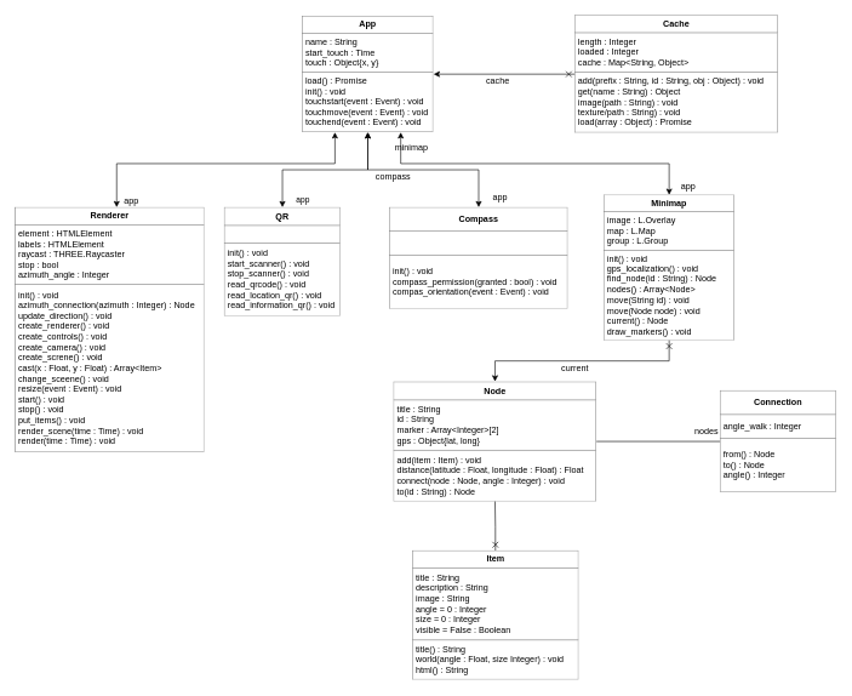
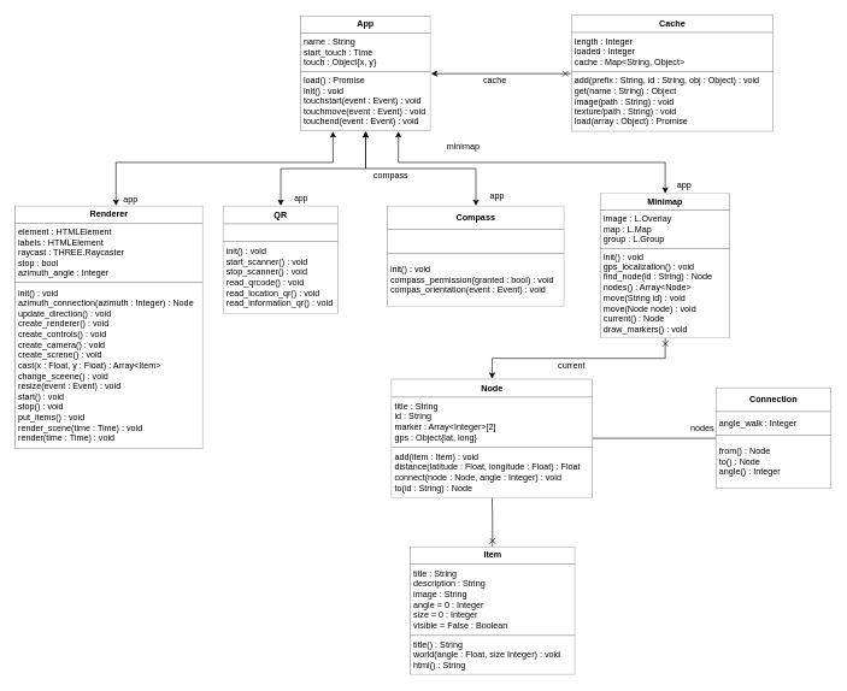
  <mxCell id="0" />
  <mxCell id="1" parent="0" />
  <mxCell id="2" value="&lt;table style=&quot;width: 100% ; height: 100% ; border-collapse: collapse&quot; width=&quot;100%&quot; cellpadding=&quot;4&quot; border=&quot;1&quot;&gt;&lt;tbody&gt;&lt;tr&gt;&lt;th align=&quot;center&quot;&gt;&lt;b&gt;App&lt;/b&gt;&lt;/th&gt;&lt;/tr&gt;&lt;tr align=&quot;left&quot;&gt;&lt;td&gt;name : String&lt;br&gt;start_touch : Time&lt;br&gt;touch : Object{x, y}&lt;br&gt;&lt;/td&gt;&lt;/tr&gt;&lt;tr align=&quot;left&quot;&gt;&lt;td&gt;load() : Promise&lt;br&gt;init() : void&lt;br&gt;touchstart(event : Event) : void&lt;br&gt;touchmove(event : Event) : void&lt;br&gt;touchend(event : Event) : void&lt;br&gt;&lt;/td&gt;&lt;/tr&gt;&lt;/tbody&gt;&lt;/table&gt;" style="text;html=1;strokeColor=none;fillColor=none;overflow=fill;" vertex="1" parent="1"><mxGeometry x="415" y="21" width="181" height="160" as="geometry" /></mxCell>
  <mxCell id="3" style="edgeStyle=orthogonalEdgeStyle;rounded=0;orthogonalLoop=1;jettySize=auto;html=1;entryX=0.25;entryY=1;entryDx=0;entryDy=0;endArrow=classic;endFill=1;startArrow=classic;startFill=1;" edge="1" parent="1" source="5" target="2"><mxGeometry relative="1" as="geometry"><Array as="points"><mxPoint x="160" y="224" /><mxPoint x="461" y="224" /></Array></mxGeometry></mxCell>
  <mxCell id="4" value="&lt;div&gt;app&lt;/div&gt;&lt;div&gt;&lt;br&gt;&lt;/div&gt;" style="text;html=1;resizable=0;points=[];align=center;verticalAlign=middle;labelBackgroundColor=#ffffff;" vertex="1" connectable="0" parent="3"><mxGeometry x="-0.105" y="-2" relative="1" as="geometry"><mxPoint x="-100.5" y="55" as="offset" /></mxGeometry></mxCell>
  <mxCell id="5" value="&lt;table style=&quot;width: 100% ; height: 100% ; border-collapse: collapse&quot; width=&quot;100%&quot; cellpadding=&quot;4&quot; border=&quot;1&quot;&gt;&lt;tbody&gt;&lt;tr&gt;&lt;th align=&quot;center&quot;&gt;&lt;b&gt;Renderer&lt;br&gt;&lt;/b&gt;&lt;/th&gt;&lt;/tr&gt;&lt;tr align=&quot;left&quot;&gt;&lt;td&gt;element : HTMLElement&lt;br&gt;labels : HTMLElement&lt;br&gt;raycast : THREE.Raycaster&lt;br&gt;stop : bool&lt;br&gt;azimuth_angle : Integer&lt;br&gt;&lt;/td&gt;&lt;/tr&gt;&lt;tr align=&quot;left&quot;&gt;&lt;td&gt;init() : void&lt;br&gt;azimuth_connection(azimuth : Integer) : Node&lt;br&gt;update_direction() : void&lt;br&gt;create_renderer() : void&lt;br&gt;create_controls() : void&lt;br&gt;create_camera() : void&lt;br&gt;create_screne() : void&lt;br&gt;cast(x : Float, y : Float) : Array&amp;lt;Item&amp;gt;&lt;br&gt;change_sceene() : void&lt;br&gt;resize(event : Event) : void&lt;br&gt;start() : void&lt;br&gt;stop() : void&lt;br&gt;put_items() : void&lt;br&gt;render_scene(time : Time) : void&lt;br&gt;render(time : Time) : void&lt;br&gt;&lt;/td&gt;&lt;/tr&gt;&lt;/tbody&gt;&lt;/table&gt;" style="text;html=1;strokeColor=none;fillColor=none;overflow=fill;" vertex="1" parent="1"><mxGeometry y="284" width="261" height="337" as="geometry" x="20" /></mxCell>
  <mxCell id="6" value="&lt;div&gt;app&lt;/div&gt;" style="edgeStyle=orthogonalEdgeStyle;rounded=0;orthogonalLoop=1;jettySize=auto;html=1;exitX=0.5;exitY=0;exitDx=0;exitDy=0;startArrow=classic;startFill=1;" edge="1" parent="1" source="7" target="2"><mxGeometry x="-0.281" y="-41" relative="1" as="geometry"><mxPoint x="499" y="182" as="targetPoint" /><mxPoint as="offset" /></mxGeometry></mxCell>
  <mxCell id="7" value="&lt;table style=&quot;width: 100% ; height: 100% ; border-collapse: collapse&quot; width=&quot;100%&quot; cellpadding=&quot;4&quot; border=&quot;1&quot;&gt;&lt;tbody&gt;&lt;tr&gt;&lt;th align=&quot;center&quot;&gt;&lt;b&gt;QR&lt;br&gt;&lt;/b&gt;&lt;/th&gt;&lt;/tr&gt;&lt;tr&gt;&lt;td align=&quot;center&quot;&gt;&lt;br&gt;&lt;/td&gt;&lt;/tr&gt;&lt;tr align=&quot;left&quot;&gt;&lt;td&gt;init() : void&lt;br&gt;start_scanner() : void&lt;br&gt;stop_scanner() : void&lt;br&gt;read_qrcode() : void&lt;br&gt;read_location_qr() : void&lt;br&gt;read_information_qr() : void&lt;br&gt;&lt;/td&gt;&lt;/tr&gt;&lt;/tbody&gt;&lt;/table&gt;" style="text;html=1;strokeColor=none;fillColor=none;overflow=fill;" vertex="1" parent="1"><mxGeometry x="308" y="284" width="160" height="150" as="geometry" /></mxCell>
  <mxCell id="8" style="edgeStyle=orthogonalEdgeStyle;rounded=0;orthogonalLoop=1;jettySize=auto;html=1;exitX=0.5;exitY=0;exitDx=0;exitDy=0;entryX=0.75;entryY=1;entryDx=0;entryDy=0;startArrow=classic;startFill=1;" edge="1" parent="1" source="11" target="2"><mxGeometry relative="1" as="geometry"><Array as="points"><mxPoint x="920" y="224" /><mxPoint x="551" y="224" /></Array></mxGeometry></mxCell>
  <mxCell id="9" value="&lt;div&gt;app&lt;/div&gt;" style="text;html=1;resizable=0;points=[];align=center;verticalAlign=middle;labelBackgroundColor=#ffffff;" vertex="1" connectable="0" parent="8"><mxGeometry relative="1" as="geometry"><mxPoint x="210" y="31" as="offset" /></mxGeometry></mxCell>
  <mxCell id="10" style="edgeStyle=orthogonalEdgeStyle;rounded=0;orthogonalLoop=1;jettySize=auto;html=1;exitX=0.5;exitY=1;exitDx=0;exitDy=0;entryX=0.5;entryY=0;entryDx=0;entryDy=0;startArrow=cross;startFill=0;endArrow=classic;endFill=1;" edge="1" parent="1" source="11" target="14"><mxGeometry relative="1" as="geometry" /></mxCell>
  <mxCell id="11" value="&lt;table style=&quot;width: 100% ; height: 100% ; border-collapse: collapse&quot; width=&quot;100%&quot; cellpadding=&quot;4&quot; border=&quot;1&quot;&gt;&lt;tbody&gt;&lt;tr&gt;&lt;th align=&quot;center&quot;&gt;&lt;b&gt;Minimap&lt;br&gt;&lt;/b&gt;&lt;/th&gt;&lt;/tr&gt;&lt;tr align=&quot;left&quot;&gt;&lt;td&gt;image : L.Overlay&lt;br&gt;map : L.Map&lt;br&gt;group : L.Group&lt;br&gt;&lt;/td&gt;&lt;/tr&gt;&lt;tr align=&quot;left&quot;&gt;&lt;td&gt;init() : void&lt;br&gt;gps_localization() : void&lt;br&gt;find_node(id : String) : Node&lt;br&gt;nodes() : Array&amp;lt;Node&amp;gt;&lt;br&gt;move(String id) : void&lt;br&gt;move(Node node) : void&lt;br&gt;current() : Node&lt;br&gt;draw_markers() : void&lt;br&gt;&lt;/td&gt;&lt;/tr&gt;&lt;/tbody&gt;&lt;/table&gt;" style="text;html=1;strokeColor=none;fillColor=none;overflow=fill;" vertex="1" parent="1"><mxGeometry x="830" y="267" width="180" height="200" as="geometry" /></mxCell>
  <mxCell id="12" style="edgeStyle=orthogonalEdgeStyle;rounded=0;orthogonalLoop=1;jettySize=auto;html=1;exitX=1;exitY=0.5;exitDx=0;exitDy=0;entryX=0;entryY=0.5;entryDx=0;entryDy=0;startArrow=none;startFill=0;endArrow=none;endFill=0;" edge="1" parent="1" source="14" target="18"><mxGeometry relative="1" as="geometry" /></mxCell>
  <mxCell id="13" value="&lt;div&gt;nodes&lt;/div&gt;" style="text;html=1;resizable=0;points=[];align=center;verticalAlign=middle;labelBackgroundColor=#ffffff;" vertex="1" connectable="0" parent="12"><mxGeometry x="-0.157" y="-1" relative="1" as="geometry"><mxPoint x="78.5" y="-16" as="offset" /></mxGeometry></mxCell>
  <mxCell id="14" value="&lt;table style=&quot;width: 100% ; height: 100% ; border-collapse: collapse&quot; width=&quot;100%&quot; cellpadding=&quot;4&quot; border=&quot;1&quot;&gt;&lt;tbody&gt;&lt;tr&gt;&lt;th align=&quot;center&quot;&gt;Node&lt;br&gt;&lt;/th&gt;&lt;/tr&gt;&lt;tr align=&quot;left&quot;&gt;&lt;td&gt;title : String&lt;br&gt;id : String&lt;br&gt;marker : Array&amp;lt;Integer&amp;gt;[2]&lt;br&gt;gps : Object{lat, long} &lt;br&gt;&lt;/td&gt;&lt;/tr&gt;&lt;tr align=&quot;left&quot;&gt;&lt;td&gt;add(item : Item) : void&lt;br&gt;distance(latitude : Float, longitude : Float) : Float&lt;br&gt;connect(node : Node, angle : Integer) : void&lt;br&gt;to(id : String) : Node&lt;br&gt;&lt;/td&gt;&lt;/tr&gt;&lt;/tbody&gt;&lt;/table&gt;" style="text;html=1;strokeColor=none;fillColor=none;overflow=fill;" vertex="1" parent="1"><mxGeometry x="541" y="523.5" width="279" height="165" as="geometry" /></mxCell>
  <mxCell id="15" style="edgeStyle=orthogonalEdgeStyle;rounded=0;orthogonalLoop=1;jettySize=auto;html=1;exitX=0;exitY=0.5;exitDx=0;exitDy=0;entryX=1;entryY=0.5;entryDx=0;entryDy=0;startArrow=cross;startFill=0;" edge="1" parent="1" source="17" target="2"><mxGeometry relative="1" as="geometry" /></mxCell>
  <mxCell id="16" value="cache" style="text;html=1;resizable=0;points=[];align=center;verticalAlign=middle;labelBackgroundColor=#ffffff;" vertex="1" connectable="0" parent="15"><mxGeometry x="0.1" y="4" relative="1" as="geometry"><mxPoint y="5" as="offset" /></mxGeometry></mxCell>
  <mxCell id="17" value="&lt;table style=&quot;width: 100% ; height: 100% ; border-collapse: collapse&quot; width=&quot;100%&quot; cellpadding=&quot;4&quot; border=&quot;1&quot;&gt;&lt;tbody&gt;&lt;tr&gt;&lt;th align=&quot;center&quot;&gt;&lt;b&gt;Cache&lt;br&gt;&lt;/b&gt;&lt;/th&gt;&lt;/tr&gt;&lt;tr align=&quot;left&quot;&gt;&lt;td&gt;length : Integer&lt;br&gt;loaded : Integer&lt;br&gt;cache : Map&amp;lt;String, Object&amp;gt;&lt;br&gt;&lt;/td&gt;&lt;/tr&gt;&lt;tr align=&quot;left&quot;&gt;&lt;td&gt;add(prefix : String, id : String, obj : Object) : void&lt;br&gt;get(name : String) : Object&lt;br&gt;image(path : String) : void&lt;br&gt;texture/path : String) : void&lt;br&gt;load(array : Object) : Promise&lt;br&gt;&lt;/td&gt;&lt;/tr&gt;&lt;/tbody&gt;&lt;/table&gt;" style="text;html=1;strokeColor=none;fillColor=none;overflow=fill;" vertex="1" parent="1"><mxGeometry x="790" y="20" width="280" height="162" as="geometry" /></mxCell>
  <mxCell id="18" value="&lt;table style=&quot;width: 100% ; height: 100% ; border-collapse: collapse&quot; width=&quot;100%&quot; cellpadding=&quot;4&quot; border=&quot;1&quot;&gt;&lt;tbody&gt;&lt;tr&gt;&lt;th align=&quot;center&quot;&gt;Connection&lt;br&gt;&lt;/th&gt;&lt;/tr&gt;&lt;tr align=&quot;left&quot;&gt;&lt;td&gt;angle_walk : Integer&lt;br&gt;&lt;/td&gt;&lt;/tr&gt;&lt;tr align=&quot;left&quot;&gt;&lt;td&gt;from() : Node&lt;br&gt;to() : Node&lt;br&gt;angle() : Integer&lt;br&gt;&lt;/td&gt;&lt;/tr&gt;&lt;/tbody&gt;&lt;/table&gt;" style="text;html=1;strokeColor=none;fillColor=none;overflow=fill;" vertex="1" parent="1"><mxGeometry x="990" y="536" width="160" height="140" as="geometry" /></mxCell>
  <mxCell id="19" style="edgeStyle=orthogonalEdgeStyle;rounded=0;orthogonalLoop=1;jettySize=auto;html=1;exitX=0.5;exitY=0;exitDx=0;exitDy=0;entryX=0.5;entryY=1;entryDx=0;entryDy=0;startArrow=cross;startFill=0;endArrow=none;endFill=0;" edge="1" parent="1" source="20" target="14"><mxGeometry relative="1" as="geometry"><Array as="points"><mxPoint x="681" y="723" /></Array></mxGeometry></mxCell>
  <mxCell id="20" value="&lt;table style=&quot;width: 100% ; height: 100% ; border-collapse: collapse&quot; width=&quot;100%&quot; cellpadding=&quot;4&quot; border=&quot;1&quot;&gt;&lt;tbody&gt;&lt;tr&gt;&lt;th align=&quot;center&quot;&gt;&lt;b&gt;Item&lt;/b&gt;&lt;/th&gt;&lt;/tr&gt;&lt;tr align=&quot;left&quot;&gt;&lt;td&gt;title : String&lt;br&gt;description : String&lt;br&gt;image : String&lt;br&gt;angle = 0 : Integer&lt;br&gt;size = 0 : Integer&lt;br&gt;visible = False : Boolean&lt;br&gt;&lt;/td&gt;&lt;/tr&gt;&lt;tr align=&quot;left&quot;&gt;&lt;td&gt;title() : String&lt;br&gt;world(angle : Float, size Integer) : void&lt;br&gt;html() : String&lt;br&gt;&lt;/td&gt;&lt;/tr&gt;&lt;/tbody&gt;&lt;/table&gt;" style="text;html=1;strokeColor=none;fillColor=none;overflow=fill;" vertex="1" parent="1"><mxGeometry x="566.5" y="756" width="229" height="178" as="geometry" /></mxCell>
  <mxCell id="21" style="edgeStyle=orthogonalEdgeStyle;rounded=0;orthogonalLoop=1;jettySize=auto;html=1;exitX=0.5;exitY=0;exitDx=0;exitDy=0;startArrow=classic;startFill=1;endArrow=classic;endFill=1;" edge="1" parent="1" source="23" target="2"><mxGeometry relative="1" as="geometry" /></mxCell>
  <mxCell id="22" value="compass" style="text;html=1;resizable=0;points=[];align=center;verticalAlign=middle;labelBackgroundColor=#ffffff;" vertex="1" connectable="0" parent="21"><mxGeometry x="0.176" y="2" relative="1" as="geometry"><mxPoint x="-20" y="6.5" as="offset" /></mxGeometry></mxCell>
  <mxCell id="23" value="&lt;table style=&quot;width: 100% ; height: 100% ; border-collapse: collapse&quot; width=&quot;100%&quot; cellpadding=&quot;4&quot; border=&quot;1&quot;&gt;&lt;tbody&gt;&lt;tr&gt;&lt;th align=&quot;center&quot;&gt;&lt;b&gt;Compass&lt;br&gt;&lt;/b&gt;&lt;/th&gt;&lt;/tr&gt;&lt;tr&gt;&lt;td align=&quot;center&quot;&gt;&lt;br&gt;&lt;/td&gt;&lt;/tr&gt;&lt;tr align=&quot;left&quot;&gt;&lt;td&gt;init() : void&lt;br&gt;compass_permission(granted : bool) : void&lt;br&gt;compas_orientation(event : Event) : void&lt;br&gt;&lt;/td&gt;&lt;/tr&gt;&lt;/tbody&gt;&lt;/table&gt;" style="text;html=1;strokeColor=none;fillColor=none;overflow=fill;" vertex="1" parent="1"><mxGeometry x="535" y="284" width="246" height="140" as="geometry" /></mxCell>
  <mxCell id="24" value="current" style="text;html=1;resizable=0;points=[];autosize=1;align=left;verticalAlign=top;spacingTop=-4;" vertex="1" parent="1"><mxGeometry x="770" y="495" width="50" height="20" as="geometry" /></mxCell>
  <mxCell id="25" value="app" style="text;html=1;resizable=0;points=[];align=center;verticalAlign=middle;labelBackgroundColor=#ffffff;" vertex="1" connectable="0" parent="1"><mxGeometry x="720" y="261" as="geometry"><mxPoint x="-34" y="9" as="offset" /></mxGeometry></mxCell>
- <mxCell id="26" value="&lt;div&gt;minimap&lt;/div&gt;" style="text;html=1;resizable=0;points=[];autosize=1;align=left;verticalAlign=top;spacingTop=-4;" vertex="1" parent="1"><mxGeometry x="541" y="193" width="60" height="20" as="geometry" /></mxCell>
+ <mxCell id="26" value="&lt;div&gt;minimap&lt;/div&gt;" style="text;html=1;resizable=0;points=[];autosize=1;align=left;verticalAlign=top;spacingTop=-4;" vertex="1" parent="1"><mxGeometry x="616" y="193" width="60" height="20" as="geometry" /></mxCell>
